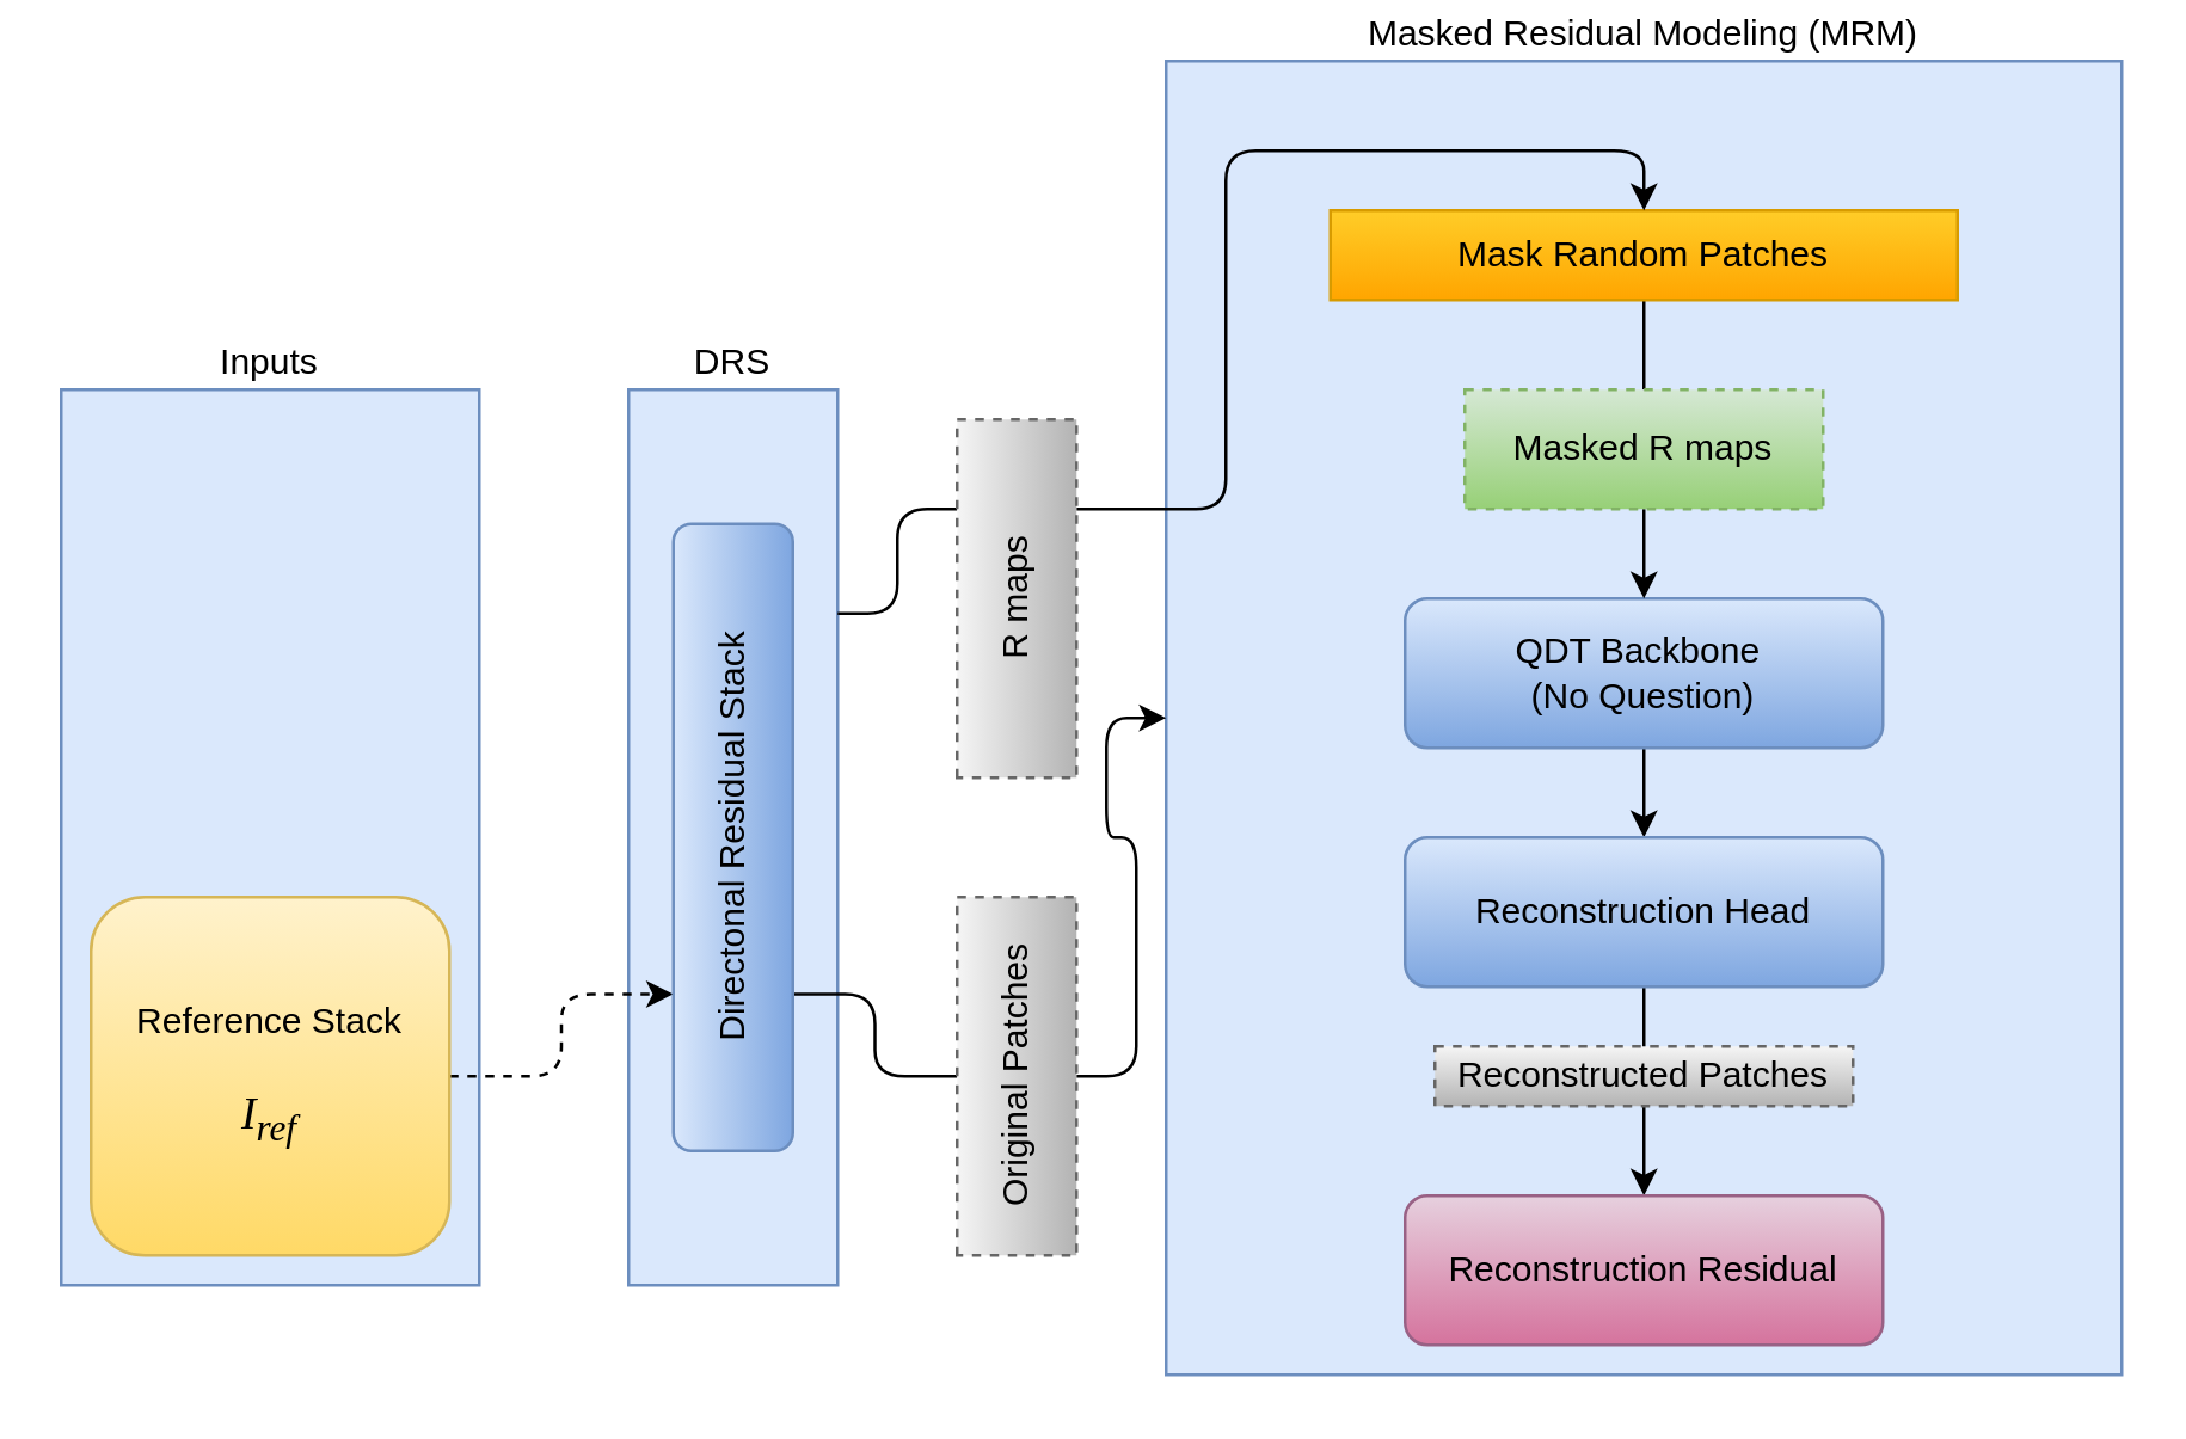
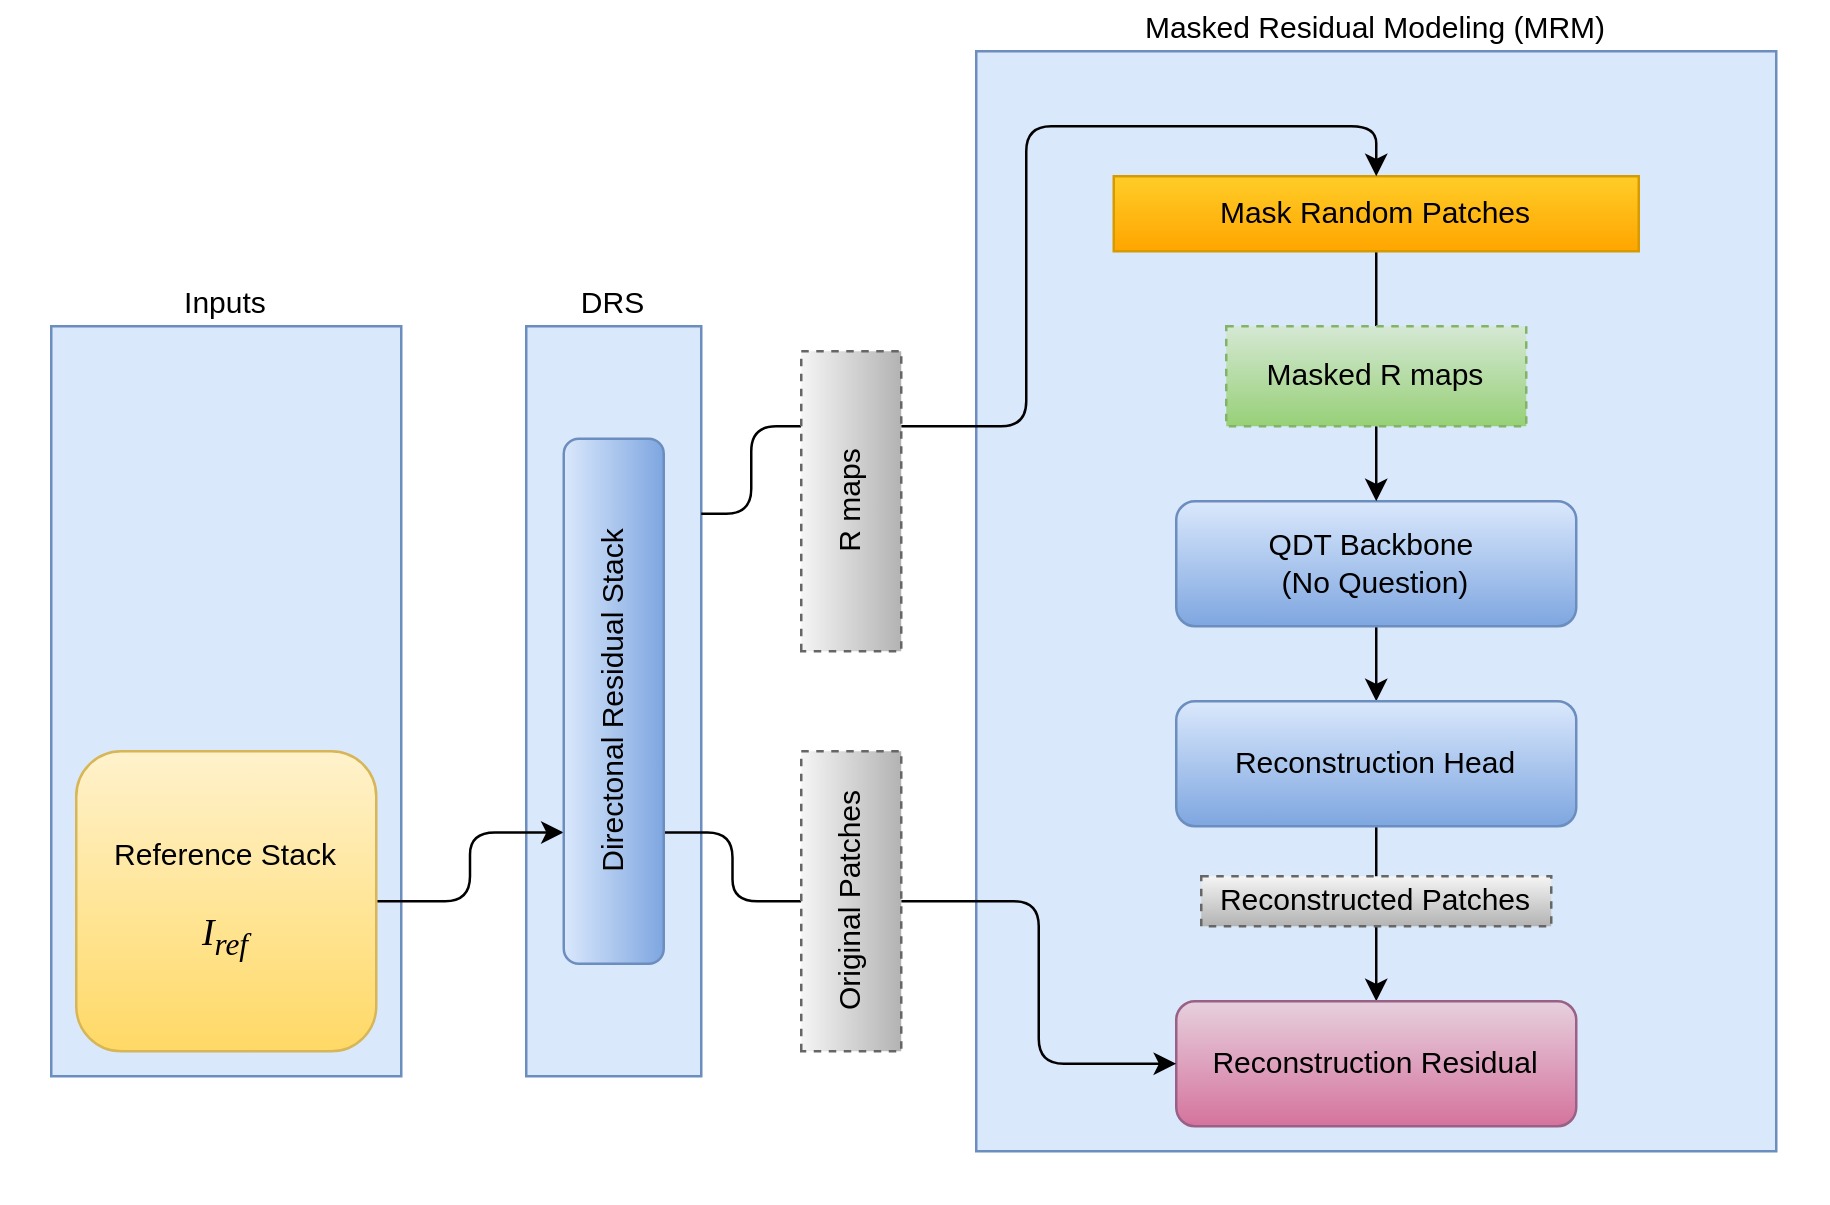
  <mxCell id="0" />
  <mxCell id="1" parent="0" />
  <mxCell id="2" value="DRS" style="rounded=0;whiteSpace=wrap;html=1;labelPosition=center;verticalLabelPosition=top;align=center;verticalAlign=bottom;fillColor=#dae8fc;strokeColor=#6c8ebf;" parent="1" vertex="1"><mxGeometry x="210" y="130" width="70" height="300" as="geometry" /></mxCell>
  <mxCell id="3" value="Inputs" style="rounded=0;whiteSpace=wrap;html=1;labelPosition=center;verticalLabelPosition=top;align=center;verticalAlign=bottom;fillColor=#dae8fc;strokeColor=#6c8ebf;" parent="1" vertex="1"><mxGeometry x="20" y="130" width="140" height="300" as="geometry" /></mxCell>
- <mxCell id="4" style="edgeStyle=orthogonalEdgeStyle;rounded=1;orthogonalLoop=1;jettySize=auto;html=1;exitX=1;exitY=0.5;exitDx=0;exitDy=0;entryX=0.25;entryY=0;entryDx=0;entryDy=0;curved=0;dashed=1;" parent="1" source="5" target="8" edge="1"><mxGeometry relative="1" as="geometry" /></mxCell>
+ <mxCell id="4" style="edgeStyle=orthogonalEdgeStyle;rounded=1;orthogonalLoop=1;jettySize=auto;html=1;exitX=1;exitY=0.5;exitDx=0;exitDy=0;entryX=0.25;entryY=0;entryDx=0;entryDy=0;curved=0;" parent="1" source="5" target="8" edge="1"><mxGeometry relative="1" as="geometry" /></mxCell>
  <mxCell id="5" value="Reference Stack&lt;div&gt;&lt;br&gt;&lt;/div&gt;&lt;div&gt;&lt;font face=&quot;Cambria&quot; style=&quot;font-size: 15px;&quot;&gt;&lt;i&gt;I&lt;sub style=&quot;&quot;&gt;ref&lt;/sub&gt;&lt;/i&gt;&lt;/font&gt;&lt;/div&gt;" style="rounded=1;whiteSpace=wrap;html=1;fillColor=#fff2cc;gradientColor=#ffd966;strokeColor=#d6b656;" parent="1" vertex="1"><mxGeometry x="30" y="300" width="120" height="120" as="geometry" /></mxCell>
  <mxCell id="6" style="edgeStyle=orthogonalEdgeStyle;rounded=1;orthogonalLoop=1;jettySize=auto;html=1;exitX=1;exitY=0.25;exitDx=0;exitDy=0;entryX=0.75;entryY=0;entryDx=0;entryDy=0;endArrow=none;startFill=0;curved=0;" parent="1" source="2" target="20" edge="1"><mxGeometry relative="1" as="geometry" /></mxCell>
  <mxCell id="7" style="edgeStyle=orthogonalEdgeStyle;rounded=1;orthogonalLoop=1;jettySize=auto;html=1;exitX=0.25;exitY=1;exitDx=0;exitDy=0;entryX=0.5;entryY=0;entryDx=0;entryDy=0;endArrow=none;startFill=0;curved=0;" parent="1" source="8" target="22" edge="1"><mxGeometry relative="1" as="geometry" /></mxCell>
  <mxCell id="8" value="Directonal Residual Stack" style="rounded=1;whiteSpace=wrap;html=1;rotation=-90;fillColor=#dae8fc;gradientColor=#7ea6e0;strokeColor=#6c8ebf;" parent="1" vertex="1"><mxGeometry x="140" y="260" width="210" height="40" as="geometry" /></mxCell>
  <mxCell id="9" value="Masked Residual Modeling (MRM)" style="rounded=0;whiteSpace=wrap;html=1;labelPosition=center;verticalLabelPosition=top;align=center;verticalAlign=bottom;fillColor=#dae8fc;strokeColor=#6c8ebf;" parent="1" vertex="1"><mxGeometry x="390" y="20" width="320" height="440" as="geometry" /></mxCell>
  <mxCell id="10" style="edgeStyle=orthogonalEdgeStyle;rounded=0;orthogonalLoop=1;jettySize=auto;html=1;exitX=0.5;exitY=1;exitDx=0;exitDy=0;entryX=0.5;entryY=0;entryDx=0;entryDy=0;endArrow=none;startFill=0;" parent="1" source="11" target="15" edge="1"><mxGeometry relative="1" as="geometry" /></mxCell>
  <mxCell id="11" value="Mask Random Patches" style="rounded=0;whiteSpace=wrap;html=1;labelPosition=center;verticalLabelPosition=middle;align=center;verticalAlign=middle;fillColor=#ffcd28;gradientColor=#ffa500;strokeColor=#d79b00;" parent="1" vertex="1"><mxGeometry x="445" y="70" width="210" height="30" as="geometry" /></mxCell>
  <mxCell id="12" style="edgeStyle=orthogonalEdgeStyle;rounded=0;orthogonalLoop=1;jettySize=auto;html=1;exitX=0.5;exitY=1;exitDx=0;exitDy=0;" parent="1" source="13" target="24" edge="1"><mxGeometry relative="1" as="geometry" /></mxCell>
  <mxCell id="13" value="QDT Backbone&amp;nbsp;&lt;div&gt;(No Question)&lt;/div&gt;" style="rounded=1;whiteSpace=wrap;html=1;fillColor=#dae8fc;gradientColor=#7ea6e0;strokeColor=#6c8ebf;" parent="1" vertex="1"><mxGeometry x="470" y="200" width="160" height="50" as="geometry" /></mxCell>
  <mxCell id="14" style="edgeStyle=orthogonalEdgeStyle;rounded=0;orthogonalLoop=1;jettySize=auto;html=1;exitX=0.5;exitY=1;exitDx=0;exitDy=0;entryX=0.5;entryY=0;entryDx=0;entryDy=0;" parent="1" source="15" target="13" edge="1"><mxGeometry relative="1" as="geometry" /></mxCell>
  <mxCell id="15" value="Masked R maps" style="rounded=0;whiteSpace=wrap;html=1;dashed=1;fillColor=#d5e8d4;gradientColor=#97d077;strokeColor=#82b366;" parent="1" vertex="1"><mxGeometry x="490" y="130" width="120" height="40" as="geometry" /></mxCell>
  <mxCell id="16" style="edgeStyle=orthogonalEdgeStyle;rounded=0;orthogonalLoop=1;jettySize=auto;html=1;exitX=0.5;exitY=1;exitDx=0;exitDy=0;entryX=0.5;entryY=0;entryDx=0;entryDy=0;" parent="1" source="17" target="18" edge="1"><mxGeometry relative="1" as="geometry" /></mxCell>
  <mxCell id="17" value="Reconstructed Patches" style="rounded=0;whiteSpace=wrap;html=1;dashed=1;fillColor=#f5f5f5;gradientColor=#b3b3b3;strokeColor=#666666;" parent="1" vertex="1"><mxGeometry x="480" y="350" width="140" height="20" as="geometry" /></mxCell>
  <mxCell id="18" value="Reconstruction Residual" style="rounded=1;whiteSpace=wrap;html=1;fillColor=#e6d0de;gradientColor=#d5739d;strokeColor=#996185;" parent="1" vertex="1"><mxGeometry x="470" y="400" width="160" height="50" as="geometry" /></mxCell>
  <mxCell id="19" style="edgeStyle=orthogonalEdgeStyle;rounded=1;orthogonalLoop=1;jettySize=auto;html=1;exitX=0.75;exitY=1;exitDx=0;exitDy=0;entryX=0.5;entryY=0;entryDx=0;entryDy=0;curved=0;" parent="1" source="20" target="11" edge="1"><mxGeometry relative="1" as="geometry"><Array as="points"><mxPoint x="410" y="170" /><mxPoint x="410" y="50" /><mxPoint x="550" y="50" /></Array></mxGeometry></mxCell>
  <mxCell id="20" value="R maps" style="rounded=0;whiteSpace=wrap;html=1;dashed=1;rotation=-90;fillColor=#f5f5f5;gradientColor=#b3b3b3;strokeColor=#666666;" parent="1" vertex="1"><mxGeometry x="280" y="180" width="120" height="40" as="geometry" /></mxCell>
- <mxCell id="21" style="edgeStyle=orthogonalEdgeStyle;rounded=1;orthogonalLoop=1;jettySize=auto;html=1;exitX=0.5;exitY=1;exitDx=0;exitDy=0;curved=0;" parent="1" source="22" target="9" edge="1"><mxGeometry relative="1" as="geometry" /></mxCell>
+ <mxCell id="21" style="edgeStyle=orthogonalEdgeStyle;rounded=1;orthogonalLoop=1;jettySize=auto;html=1;exitX=0.5;exitY=1;exitDx=0;exitDy=0;entryX=0;entryY=0.5;entryDx=0;entryDy=0;curved=0;" parent="1" source="22" target="18" edge="1"><mxGeometry relative="1" as="geometry" /></mxCell>
  <mxCell id="22" value="Original Patches" style="rounded=0;whiteSpace=wrap;html=1;dashed=1;rotation=-90;fillColor=#f5f5f5;gradientColor=#b3b3b3;strokeColor=#666666;" parent="1" vertex="1"><mxGeometry x="280" y="340" width="120" height="40" as="geometry" /></mxCell>
  <mxCell id="23" style="edgeStyle=orthogonalEdgeStyle;rounded=0;orthogonalLoop=1;jettySize=auto;html=1;exitX=0.5;exitY=1;exitDx=0;exitDy=0;entryX=0.5;entryY=0;entryDx=0;entryDy=0;endArrow=none;startFill=0;" parent="1" source="24" target="17" edge="1"><mxGeometry relative="1" as="geometry" /></mxCell>
  <mxCell id="24" value="Reconstruction Head" style="rounded=1;whiteSpace=wrap;html=1;fillColor=#dae8fc;gradientColor=#7ea6e0;strokeColor=#6c8ebf;" parent="1" vertex="1"><mxGeometry x="470" y="280" width="160" height="50" as="geometry" /></mxCell>
